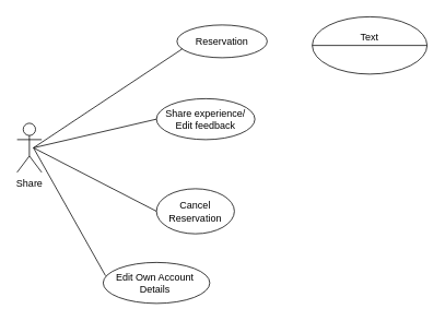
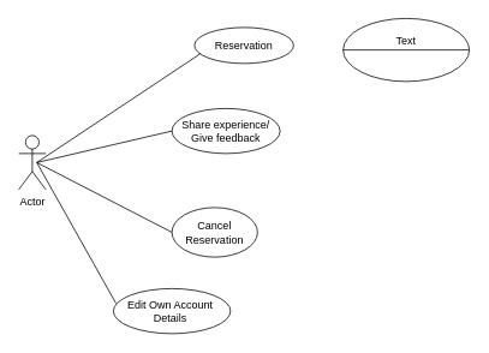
  <mxCell id="0" />
  <mxCell id="1" parent="0" />
- <mxCell id="2" value="Share" style="shape=umlActor;verticalLabelPosition=bottom;verticalAlign=top;html=1;" vertex="1" parent="1"><mxGeometry x="20" y="150" width="30" height="60" as="geometry" /></mxCell>
+ <mxCell id="2" value="Actor" style="shape=umlActor;verticalLabelPosition=bottom;verticalAlign=top;html=1;" vertex="1" parent="1"><mxGeometry x="20" y="150" width="30" height="60" as="geometry" /></mxCell>
  <mxCell id="3" value="Reservation" style="ellipse;whiteSpace=wrap;html=1;" vertex="1" parent="1"><mxGeometry x="215" y="30" width="110" height="40" as="geometry" /></mxCell>
- <mxCell id="4" value="Share experience/&lt;div&gt;Edit feedback&lt;/div&gt;" style="ellipse;whiteSpace=wrap;html=1;" vertex="1" parent="1"><mxGeometry x="190" y="120" width="120" height="50" as="geometry" /></mxCell>
+ <mxCell id="4" value="Share experience/&lt;div&gt;Give feedback&lt;/div&gt;" style="ellipse;whiteSpace=wrap;html=1;" vertex="1" parent="1"><mxGeometry x="190" y="120" width="120" height="50" as="geometry" /></mxCell>
  <mxCell id="5" value="Cancel Reservation" style="ellipse;whiteSpace=wrap;html=1;" vertex="1" parent="1"><mxGeometry x="190" y="230" width="95" height="55" as="geometry" /></mxCell>
  <mxCell id="6" value="Edit Own Account&amp;nbsp;&lt;div&gt;Details&amp;nbsp;&lt;/div&gt;" style="ellipse;whiteSpace=wrap;html=1;" vertex="1" parent="1"><mxGeometry x="125" y="320" width="130" height="50" as="geometry" /></mxCell>
  <mxCell id="7" value="" style="endArrow=none;html=1;rounded=0;entryX=0.058;entryY=0.732;entryDx=0;entryDy=0;entryPerimeter=0;" edge="1" parent="1" target="3"><mxGeometry width="50" height="50" relative="1" as="geometry"><mxPoint x="40" y="180" as="sourcePoint" /><mxPoint x="90" y="130" as="targetPoint" /></mxGeometry></mxCell>
  <mxCell id="8" value="" style="endArrow=none;html=1;rounded=0;entryX=0;entryY=0.5;entryDx=0;entryDy=0;" edge="1" parent="1" target="4"><mxGeometry width="50" height="50" relative="1" as="geometry"><mxPoint x="40" y="180" as="sourcePoint" /><mxPoint x="90" y="130" as="targetPoint" /></mxGeometry></mxCell>
  <mxCell id="9" value="" style="endArrow=none;html=1;rounded=0;entryX=0;entryY=0.5;entryDx=0;entryDy=0;" edge="1" parent="1" target="5"><mxGeometry width="50" height="50" relative="1" as="geometry"><mxPoint x="40" y="180" as="sourcePoint" /><mxPoint x="90" y="130" as="targetPoint" /></mxGeometry></mxCell>
  <mxCell id="10" value="" style="endArrow=none;html=1;rounded=0;entryX=0.022;entryY=0.325;entryDx=0;entryDy=0;entryPerimeter=0;" edge="1" parent="1" target="6"><mxGeometry width="50" height="50" relative="1" as="geometry"><mxPoint x="40" y="180" as="sourcePoint" /><mxPoint x="90" y="130" as="targetPoint" /></mxGeometry></mxCell>
  <mxCell id="11" value="" style="ellipse;whiteSpace=wrap;html=1;" vertex="1" parent="1"><mxGeometry x="380" y="20" width="140" height="70" as="geometry" /></mxCell>
  <mxCell id="12" value="" style="line;strokeWidth=1;fillColor=none;align=left;verticalAlign=middle;spacingTop=-1;spacingLeft=3;spacingRight=3;rotatable=0;labelPosition=right;points=[];portConstraint=eastwest;strokeColor=inherit;" vertex="1" parent="1"><mxGeometry x="380" y="50.5" width="140" height="9" as="geometry" /></mxCell>
  <mxCell id="13" value="Text" style="text;html=1;align=center;verticalAlign=middle;whiteSpace=wrap;rounded=0;" vertex="1" parent="1"><mxGeometry x="420" y="30" width="60" height="30" as="geometry" /></mxCell>
